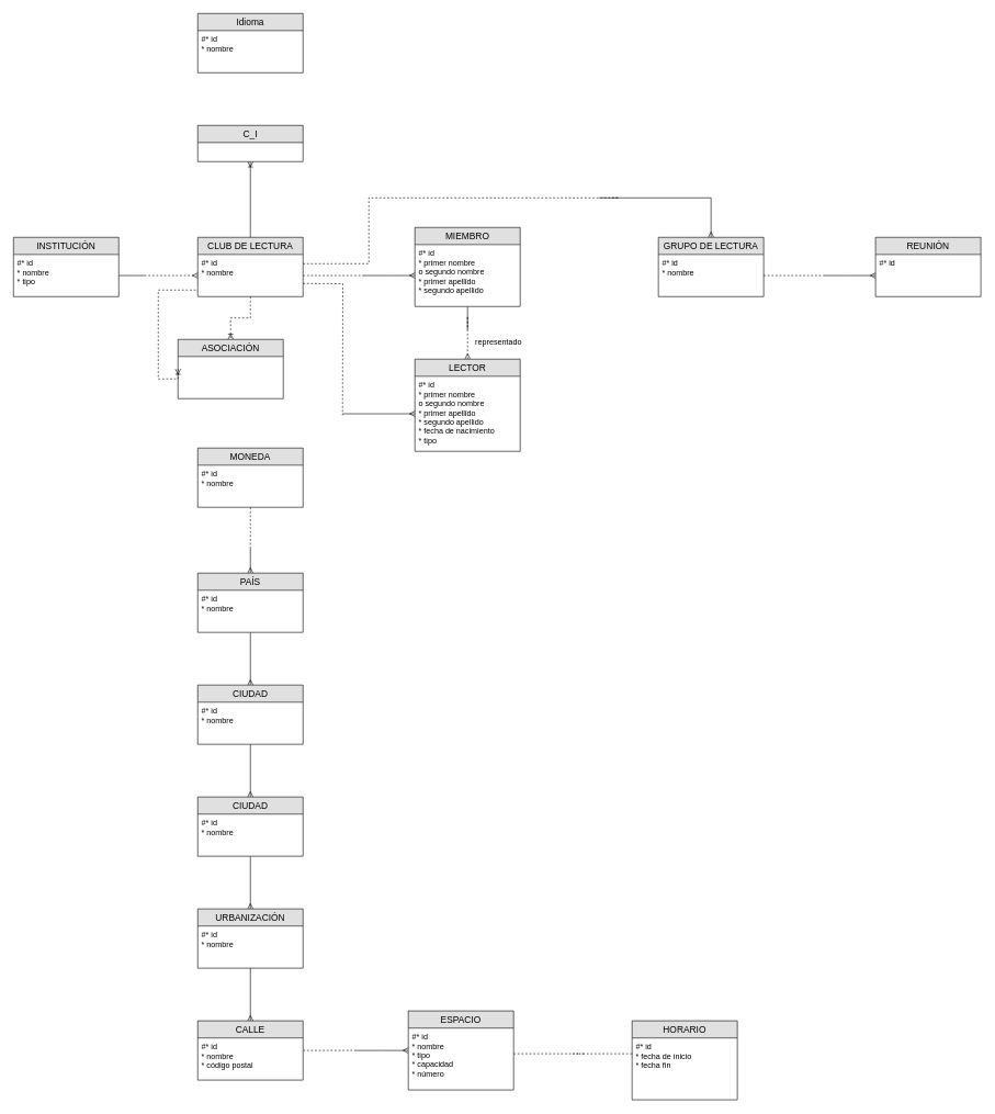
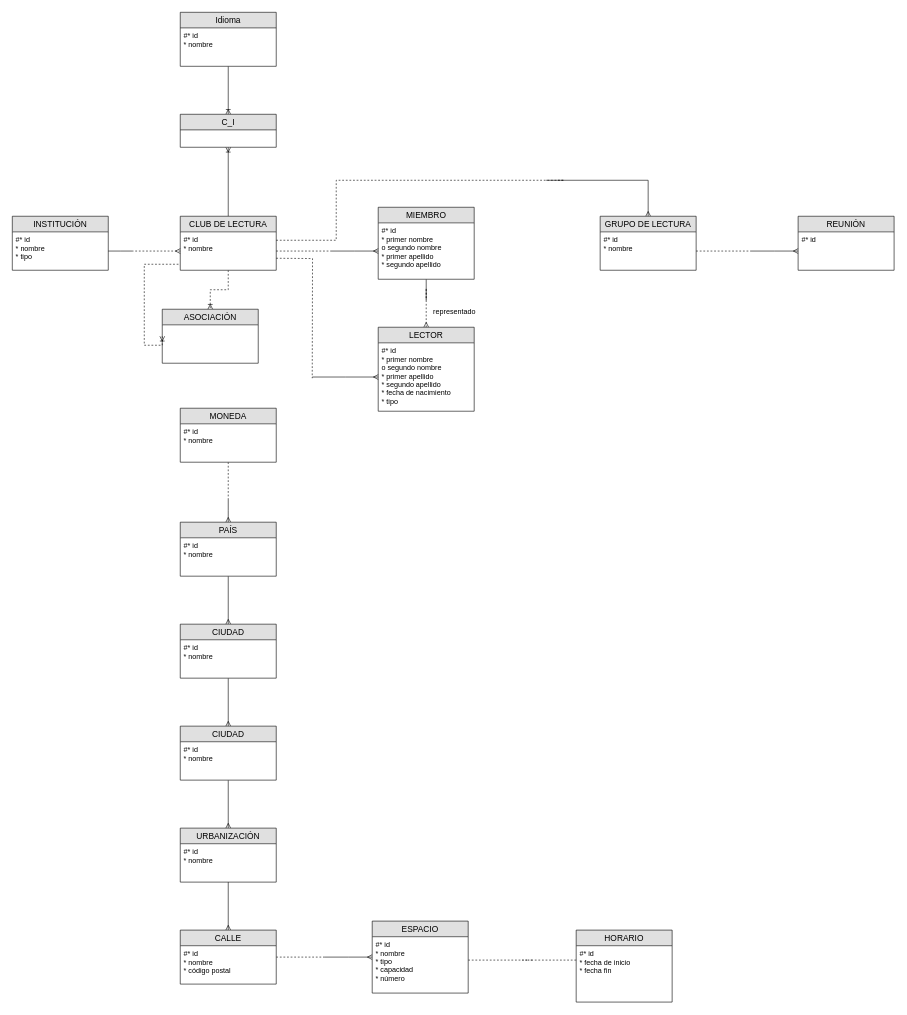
  <mxCell id="0" />
  <mxCell id="1" parent="0" />
  <mxCell id="2" value="INSTITUCIÓN" style="swimlane;fontStyle=0;childLayout=stackLayout;horizontal=1;startSize=26;fillColor=#e0e0e0;horizontalStack=0;resizeParent=1;resizeParentMax=0;resizeLast=0;collapsible=1;marginBottom=0;swimlaneFillColor=#ffffff;align=center;fontSize=14;" vertex="1" parent="1"><mxGeometry x="20" y="360" width="160" height="90" as="geometry" /></mxCell>
  <mxCell id="3" value="#* id&#10;* nombre&#10;* tipo" style="text;strokeColor=none;fillColor=none;spacingLeft=4;spacingRight=4;overflow=hidden;rotatable=0;points=[[0,0.5],[1,0.5]];portConstraint=eastwest;fontSize=12;" vertex="1" parent="2"><mxGeometry y="26" width="160" height="64" as="geometry" /></mxCell>
  <mxCell id="4" style="edgeStyle=orthogonalEdgeStyle;rounded=0;orthogonalLoop=1;jettySize=auto;html=1;exitX=1;exitY=0.5;exitDx=0;exitDy=0;endArrow=none;endFill=0;" edge="1" parent="1" source="3"><mxGeometry relative="1" as="geometry"><mxPoint x="220" y="418" as="targetPoint" /></mxGeometry></mxCell>
  <mxCell id="5" value="" style="edgeStyle=orthogonalEdgeStyle;rounded=0;orthogonalLoop=1;jettySize=auto;html=1;startArrow=none;startFill=0;endArrow=ERoneToMany;endFill=0;" edge="1" parent="1" source="7" target="11"><mxGeometry relative="1" as="geometry" /></mxCell>
  <mxCell id="6" value="" style="edgeStyle=orthogonalEdgeStyle;rounded=0;orthogonalLoop=1;jettySize=auto;html=1;dashed=1;startArrow=none;startFill=0;endArrow=ERoneToMany;endFill=0;" edge="1" parent="1" source="7" target="9"><mxGeometry relative="1" as="geometry" /></mxCell>
  <mxCell id="7" value="CLUB DE LECTURA" style="swimlane;fontStyle=0;childLayout=stackLayout;horizontal=1;startSize=26;fillColor=#e0e0e0;horizontalStack=0;resizeParent=1;resizeParentMax=0;resizeLast=0;collapsible=1;marginBottom=0;swimlaneFillColor=#ffffff;align=center;fontSize=14;" vertex="1" parent="1"><mxGeometry x="300" y="360" width="160" height="90" as="geometry" /></mxCell>
  <mxCell id="8" value="#* id&#10;* nombre" style="text;strokeColor=none;fillColor=none;spacingLeft=4;spacingRight=4;overflow=hidden;rotatable=0;points=[[0,0.5],[1,0.5]];portConstraint=eastwest;fontSize=12;" vertex="1" parent="7"><mxGeometry y="26" width="160" height="64" as="geometry" /></mxCell>
  <mxCell id="9" value="ASOCIACIÓN" style="swimlane;fontStyle=0;childLayout=stackLayout;horizontal=1;startSize=26;fillColor=#e0e0e0;horizontalStack=0;resizeParent=1;resizeParentMax=0;resizeLast=0;collapsible=1;marginBottom=0;swimlaneFillColor=#ffffff;align=center;fontSize=14;" vertex="1" parent="1"><mxGeometry x="270" y="515" width="160" height="90" as="geometry" /></mxCell>
+ <mxCell id="10" value="" style="edgeStyle=orthogonalEdgeStyle;rounded=0;orthogonalLoop=1;jettySize=auto;html=1;startArrow=ERoneToMany;startFill=0;endArrow=none;endFill=0;" edge="1" parent="1" source="11" target="12"><mxGeometry relative="1" as="geometry" /></mxCell>
  <mxCell id="11" value="C_I" style="swimlane;fontStyle=0;childLayout=stackLayout;horizontal=1;startSize=26;fillColor=#e0e0e0;horizontalStack=0;resizeParent=1;resizeParentMax=0;resizeLast=0;collapsible=1;marginBottom=0;swimlaneFillColor=#ffffff;align=center;fontSize=14;" vertex="1" parent="1"><mxGeometry x="300" y="190" width="160" height="55" as="geometry" /></mxCell>
  <mxCell id="12" value="Idioma" style="swimlane;fontStyle=0;childLayout=stackLayout;horizontal=1;startSize=26;fillColor=#e0e0e0;horizontalStack=0;resizeParent=1;resizeParentMax=0;resizeLast=0;collapsible=1;marginBottom=0;swimlaneFillColor=#ffffff;align=center;fontSize=14;" vertex="1" parent="1"><mxGeometry x="300" y="20" width="160" height="90" as="geometry" /></mxCell>
  <mxCell id="13" value="#* id&#10;* nombre" style="text;strokeColor=none;fillColor=none;spacingLeft=4;spacingRight=4;overflow=hidden;rotatable=0;points=[[0,0.5],[1,0.5]];portConstraint=eastwest;fontSize=12;" vertex="1" parent="12"><mxGeometry y="26" width="160" height="64" as="geometry" /></mxCell>
  <mxCell id="14" style="edgeStyle=orthogonalEdgeStyle;rounded=0;orthogonalLoop=1;jettySize=auto;html=1;exitX=0;exitY=0.5;exitDx=0;exitDy=0;endArrow=none;endFill=0;dashed=1;startArrow=ERmany;startFill=0;" edge="1" parent="1" source="8"><mxGeometry relative="1" as="geometry"><mxPoint x="220" y="418" as="targetPoint" /></mxGeometry></mxCell>
  <mxCell id="15" style="edgeStyle=orthogonalEdgeStyle;rounded=0;orthogonalLoop=1;jettySize=auto;html=1;exitX=1;exitY=0.5;exitDx=0;exitDy=0;startArrow=none;startFill=0;endArrow=none;endFill=0;dashed=1;" edge="1" parent="1" source="8"><mxGeometry relative="1" as="geometry"><mxPoint x="550" y="418" as="targetPoint" /></mxGeometry></mxCell>
  <mxCell id="16" value="" style="edgeStyle=orthogonalEdgeStyle;rounded=0;orthogonalLoop=1;jettySize=auto;html=1;startArrow=none;startFill=0;endArrow=none;endFill=0;" edge="1" parent="1" source="17"><mxGeometry relative="1" as="geometry"><mxPoint x="710" y="500" as="targetPoint" /><Array as="points"><mxPoint x="710" y="465" /><mxPoint x="710" y="465" /></Array></mxGeometry></mxCell>
  <mxCell id="17" value="MIEMBRO" style="swimlane;fontStyle=0;childLayout=stackLayout;horizontal=1;startSize=26;fillColor=#e0e0e0;horizontalStack=0;resizeParent=1;resizeParentMax=0;resizeLast=0;collapsible=1;marginBottom=0;swimlaneFillColor=#ffffff;align=center;fontSize=14;" vertex="1" parent="1"><mxGeometry x="630" y="345" width="160" height="120" as="geometry" /></mxCell>
  <mxCell id="18" value="#* id&#10;* primer nombre&#10;o segundo nombre&#10;* primer apellido&#10;* segundo apellido" style="text;strokeColor=none;fillColor=none;spacingLeft=4;spacingRight=4;overflow=hidden;rotatable=0;points=[[0,0.5],[1,0.5]];portConstraint=eastwest;fontSize=12;" vertex="1" parent="17"><mxGeometry y="26" width="160" height="94" as="geometry" /></mxCell>
  <mxCell id="19" value="" style="edgeStyle=orthogonalEdgeStyle;rounded=0;orthogonalLoop=1;jettySize=auto;html=1;dashed=1;startArrow=ERmany;startFill=0;endArrow=none;endFill=0;" edge="1" parent="1" source="20"><mxGeometry relative="1" as="geometry"><mxPoint x="710" y="500" as="targetPoint" /><Array as="points"><mxPoint x="710" y="480" /><mxPoint x="710" y="480" /></Array></mxGeometry></mxCell>
  <mxCell id="20" value="LECTOR" style="swimlane;fontStyle=0;childLayout=stackLayout;horizontal=1;startSize=26;fillColor=#e0e0e0;horizontalStack=0;resizeParent=1;resizeParentMax=0;resizeLast=0;collapsible=1;marginBottom=0;swimlaneFillColor=#ffffff;align=center;fontSize=14;" vertex="1" parent="1"><mxGeometry x="630" y="545" width="160" height="140" as="geometry" /></mxCell>
  <mxCell id="21" value="#* id&#10;* primer nombre&#10;o segundo nombre&#10;* primer apellido&#10;* segundo apellido&#10;* fecha de nacimiento&#10;* tipo" style="text;strokeColor=none;fillColor=none;spacingLeft=4;spacingRight=4;overflow=hidden;rotatable=0;points=[[0,0.5],[1,0.5]];portConstraint=eastwest;fontSize=12;" vertex="1" parent="20"><mxGeometry y="26" width="160" height="114" as="geometry" /></mxCell>
  <mxCell id="22" style="edgeStyle=orthogonalEdgeStyle;rounded=0;orthogonalLoop=1;jettySize=auto;html=1;exitX=0;exitY=0.5;exitDx=0;exitDy=0;startArrow=ERmany;startFill=0;endArrow=none;endFill=0;" edge="1" parent="1" source="18"><mxGeometry relative="1" as="geometry"><mxPoint x="550" y="418" as="targetPoint" /></mxGeometry></mxCell>
  <mxCell id="23" style="edgeStyle=orthogonalEdgeStyle;rounded=0;orthogonalLoop=1;jettySize=auto;html=1;exitX=0.5;exitY=0;exitDx=0;exitDy=0;startArrow=ERmany;startFill=0;endArrow=none;endFill=0;" edge="1" parent="1" source="24"><mxGeometry relative="1" as="geometry"><mxPoint x="910" y="300" as="targetPoint" /><Array as="points"><mxPoint x="1080" y="300" /></Array></mxGeometry></mxCell>
  <mxCell id="24" value="GRUPO DE LECTURA" style="swimlane;fontStyle=0;childLayout=stackLayout;horizontal=1;startSize=26;fillColor=#e0e0e0;horizontalStack=0;resizeParent=1;resizeParentMax=0;resizeLast=0;collapsible=1;marginBottom=0;swimlaneFillColor=#ffffff;align=center;fontSize=14;" vertex="1" parent="1"><mxGeometry x="1000" y="360" width="160" height="90" as="geometry" /></mxCell>
  <mxCell id="25" value="#* id&#10;* nombre" style="text;strokeColor=none;fillColor=none;spacingLeft=4;spacingRight=4;overflow=hidden;rotatable=0;points=[[0,0.5],[1,0.5]];portConstraint=eastwest;fontSize=12;" vertex="1" parent="24"><mxGeometry y="26" width="160" height="64" as="geometry" /></mxCell>
  <mxCell id="26" style="edgeStyle=orthogonalEdgeStyle;rounded=0;orthogonalLoop=1;jettySize=auto;html=1;exitX=1;exitY=0.5;exitDx=0;exitDy=0;startArrow=none;startFill=0;endArrow=none;endFill=0;dashed=1;" edge="1" parent="1"><mxGeometry relative="1" as="geometry"><mxPoint x="930" y="300" as="targetPoint" /><mxPoint x="460" y="400" as="sourcePoint" /><Array as="points"><mxPoint x="560" y="400" /><mxPoint x="560" y="300" /><mxPoint x="940" y="300" /></Array></mxGeometry></mxCell>
  <mxCell id="27" style="edgeStyle=orthogonalEdgeStyle;rounded=0;orthogonalLoop=1;jettySize=auto;html=1;startArrow=none;startFill=0;endArrow=none;endFill=0;dashed=1;" edge="1" parent="1" source="25"><mxGeometry relative="1" as="geometry"><mxPoint x="1250" y="418" as="targetPoint" /></mxGeometry></mxCell>
  <mxCell id="28" value="REUNIÓN" style="swimlane;fontStyle=0;childLayout=stackLayout;horizontal=1;startSize=26;fillColor=#e0e0e0;horizontalStack=0;resizeParent=1;resizeParentMax=0;resizeLast=0;collapsible=1;marginBottom=0;swimlaneFillColor=#ffffff;align=center;fontSize=14;" vertex="1" parent="1"><mxGeometry x="1330" y="360" width="160" height="90" as="geometry" /></mxCell>
  <mxCell id="29" value="#* id" style="text;strokeColor=none;fillColor=none;spacingLeft=4;spacingRight=4;overflow=hidden;rotatable=0;points=[[0,0.5],[1,0.5]];portConstraint=eastwest;fontSize=12;" vertex="1" parent="28"><mxGeometry y="26" width="160" height="64" as="geometry" /></mxCell>
  <mxCell id="30" style="edgeStyle=orthogonalEdgeStyle;rounded=0;orthogonalLoop=1;jettySize=auto;html=1;exitX=0;exitY=0.5;exitDx=0;exitDy=0;startArrow=ERmany;startFill=0;endArrow=none;endFill=0;" edge="1" parent="1" source="29"><mxGeometry relative="1" as="geometry"><mxPoint x="1250" y="418" as="targetPoint" /></mxGeometry></mxCell>
  <mxCell id="31" style="edgeStyle=orthogonalEdgeStyle;rounded=0;orthogonalLoop=1;jettySize=auto;html=1;exitX=0;exitY=0.5;exitDx=0;exitDy=0;endArrow=none;endFill=0;dashed=1;startArrow=ERoneToMany;startFill=0;entryX=-0.012;entryY=0.875;entryDx=0;entryDy=0;entryPerimeter=0;" edge="1" parent="1" source="9" target="8"><mxGeometry relative="1" as="geometry"><mxPoint x="270" y="440" as="targetPoint" /><mxPoint x="300" y="430" as="sourcePoint" /><Array as="points"><mxPoint x="240" y="575" /><mxPoint x="240" y="440" /><mxPoint x="298" y="440" /></Array></mxGeometry></mxCell>
  <mxCell id="32" value="" style="edgeStyle=orthogonalEdgeStyle;rounded=0;orthogonalLoop=1;jettySize=auto;html=1;dashed=1;startArrow=none;startFill=0;endArrow=none;endFill=0;" edge="1" parent="1" source="33"><mxGeometry relative="1" as="geometry"><mxPoint x="380" y="830" as="targetPoint" /></mxGeometry></mxCell>
  <mxCell id="33" value="MONEDA" style="swimlane;fontStyle=0;childLayout=stackLayout;horizontal=1;startSize=26;fillColor=#e0e0e0;horizontalStack=0;resizeParent=1;resizeParentMax=0;resizeLast=0;collapsible=1;marginBottom=0;swimlaneFillColor=#ffffff;align=center;fontSize=14;" vertex="1" parent="1"><mxGeometry x="300" y="680" width="160" height="90" as="geometry" /></mxCell>
  <mxCell id="34" value="#* id&#10;* nombre" style="text;strokeColor=none;fillColor=none;spacingLeft=4;spacingRight=4;overflow=hidden;rotatable=0;points=[[0,0.5],[1,0.5]];portConstraint=eastwest;fontSize=12;" vertex="1" parent="33"><mxGeometry y="26" width="160" height="64" as="geometry" /></mxCell>
  <mxCell id="35" value="" style="edgeStyle=orthogonalEdgeStyle;rounded=0;orthogonalLoop=1;jettySize=auto;html=1;startArrow=ERmany;startFill=0;endArrow=none;endFill=0;" edge="1" parent="1" source="37"><mxGeometry relative="1" as="geometry"><mxPoint x="380" y="830" as="targetPoint" /></mxGeometry></mxCell>
  <mxCell id="36" value="" style="edgeStyle=orthogonalEdgeStyle;rounded=0;orthogonalLoop=1;jettySize=auto;html=1;startArrow=none;startFill=0;endArrow=ERmany;endFill=0;" edge="1" parent="1" source="37" target="40"><mxGeometry relative="1" as="geometry" /></mxCell>
  <mxCell id="37" value="PAÍS" style="swimlane;fontStyle=0;childLayout=stackLayout;horizontal=1;startSize=26;fillColor=#e0e0e0;horizontalStack=0;resizeParent=1;resizeParentMax=0;resizeLast=0;collapsible=1;marginBottom=0;swimlaneFillColor=#ffffff;align=center;fontSize=14;" vertex="1" parent="1"><mxGeometry x="300" y="870" width="160" height="90" as="geometry" /></mxCell>
  <mxCell id="38" value="#* id&#10;* nombre" style="text;strokeColor=none;fillColor=none;spacingLeft=4;spacingRight=4;overflow=hidden;rotatable=0;points=[[0,0.5],[1,0.5]];portConstraint=eastwest;fontSize=12;" vertex="1" parent="37"><mxGeometry y="26" width="160" height="64" as="geometry" /></mxCell>
  <mxCell id="39" value="" style="edgeStyle=orthogonalEdgeStyle;rounded=0;orthogonalLoop=1;jettySize=auto;html=1;startArrow=none;startFill=0;endArrow=ERmany;endFill=0;" edge="1" parent="1" source="40" target="43"><mxGeometry relative="1" as="geometry" /></mxCell>
  <mxCell id="40" value="CIUDAD" style="swimlane;fontStyle=0;childLayout=stackLayout;horizontal=1;startSize=26;fillColor=#e0e0e0;horizontalStack=0;resizeParent=1;resizeParentMax=0;resizeLast=0;collapsible=1;marginBottom=0;swimlaneFillColor=#ffffff;align=center;fontSize=14;" vertex="1" parent="1"><mxGeometry x="300" y="1040" width="160" height="90" as="geometry" /></mxCell>
  <mxCell id="41" value="#* id&#10;* nombre" style="text;strokeColor=none;fillColor=none;spacingLeft=4;spacingRight=4;overflow=hidden;rotatable=0;points=[[0,0.5],[1,0.5]];portConstraint=eastwest;fontSize=12;" vertex="1" parent="40"><mxGeometry y="26" width="160" height="64" as="geometry" /></mxCell>
  <mxCell id="42" value="" style="edgeStyle=orthogonalEdgeStyle;rounded=0;orthogonalLoop=1;jettySize=auto;html=1;startArrow=none;startFill=0;endArrow=ERmany;endFill=0;" edge="1" parent="1" source="43" target="46"><mxGeometry relative="1" as="geometry" /></mxCell>
  <mxCell id="43" value="CIUDAD" style="swimlane;fontStyle=0;childLayout=stackLayout;horizontal=1;startSize=26;fillColor=#e0e0e0;horizontalStack=0;resizeParent=1;resizeParentMax=0;resizeLast=0;collapsible=1;marginBottom=0;swimlaneFillColor=#ffffff;align=center;fontSize=14;" vertex="1" parent="1"><mxGeometry x="300" y="1210" width="160" height="90" as="geometry" /></mxCell>
  <mxCell id="44" value="#* id&#10;* nombre" style="text;strokeColor=none;fillColor=none;spacingLeft=4;spacingRight=4;overflow=hidden;rotatable=0;points=[[0,0.5],[1,0.5]];portConstraint=eastwest;fontSize=12;" vertex="1" parent="43"><mxGeometry y="26" width="160" height="64" as="geometry" /></mxCell>
  <mxCell id="45" value="" style="edgeStyle=orthogonalEdgeStyle;rounded=0;orthogonalLoop=1;jettySize=auto;html=1;startArrow=none;startFill=0;endArrow=ERmany;endFill=0;" edge="1" parent="1" source="46" target="49"><mxGeometry relative="1" as="geometry" /></mxCell>
  <mxCell id="46" value="URBANIZACIÓN" style="swimlane;fontStyle=0;childLayout=stackLayout;horizontal=1;startSize=26;fillColor=#e0e0e0;horizontalStack=0;resizeParent=1;resizeParentMax=0;resizeLast=0;collapsible=1;marginBottom=0;swimlaneFillColor=#ffffff;align=center;fontSize=14;" vertex="1" parent="1"><mxGeometry x="300" y="1380" width="160" height="90" as="geometry" /></mxCell>
  <mxCell id="47" value="#* id&#10;* nombre" style="text;strokeColor=none;fillColor=none;spacingLeft=4;spacingRight=4;overflow=hidden;rotatable=0;points=[[0,0.5],[1,0.5]];portConstraint=eastwest;fontSize=12;" vertex="1" parent="46"><mxGeometry y="26" width="160" height="64" as="geometry" /></mxCell>
  <mxCell id="48" style="edgeStyle=orthogonalEdgeStyle;rounded=0;orthogonalLoop=1;jettySize=auto;html=1;startArrow=none;startFill=0;endArrow=none;endFill=0;dashed=1;" edge="1" parent="1" source="49"><mxGeometry relative="1" as="geometry"><mxPoint x="540" y="1595" as="targetPoint" /></mxGeometry></mxCell>
  <mxCell id="49" value="CALLE" style="swimlane;fontStyle=0;childLayout=stackLayout;horizontal=1;startSize=26;fillColor=#e0e0e0;horizontalStack=0;resizeParent=1;resizeParentMax=0;resizeLast=0;collapsible=1;marginBottom=0;swimlaneFillColor=#ffffff;align=center;fontSize=14;" vertex="1" parent="1"><mxGeometry x="300" y="1550" width="160" height="90" as="geometry" /></mxCell>
  <mxCell id="50" value="#* id&#10;* nombre&#10;* código postal" style="text;strokeColor=none;fillColor=none;spacingLeft=4;spacingRight=4;overflow=hidden;rotatable=0;points=[[0,0.5],[1,0.5]];portConstraint=eastwest;fontSize=12;" vertex="1" parent="49"><mxGeometry y="26" width="160" height="64" as="geometry" /></mxCell>
  <mxCell id="51" style="edgeStyle=orthogonalEdgeStyle;rounded=0;orthogonalLoop=1;jettySize=auto;html=1;startArrow=ERmany;startFill=0;endArrow=none;endFill=0;" edge="1" parent="1" source="53"><mxGeometry relative="1" as="geometry"><mxPoint x="540" y="1595" as="targetPoint" /></mxGeometry></mxCell>
  <mxCell id="52" style="edgeStyle=orthogonalEdgeStyle;rounded=0;orthogonalLoop=1;jettySize=auto;html=1;dashed=1;startArrow=none;startFill=0;endArrow=none;endFill=0;" edge="1" parent="1" source="53"><mxGeometry relative="1" as="geometry"><mxPoint x="870" y="1600" as="targetPoint" /><Array as="points"><mxPoint x="880" y="1600" /></Array></mxGeometry></mxCell>
  <mxCell id="53" value="ESPACIO" style="swimlane;fontStyle=0;childLayout=stackLayout;horizontal=1;startSize=26;fillColor=#e0e0e0;horizontalStack=0;resizeParent=1;resizeParentMax=0;resizeLast=0;collapsible=1;marginBottom=0;swimlaneFillColor=#ffffff;align=center;fontSize=14;" vertex="1" parent="1"><mxGeometry x="620" y="1535" width="160" height="120" as="geometry" /></mxCell>
  <mxCell id="54" value="#* id&#10;* nombre&#10;* tipo&#10;* capacidad&#10;* número" style="text;strokeColor=none;fillColor=none;spacingLeft=4;spacingRight=4;overflow=hidden;rotatable=0;points=[[0,0.5],[1,0.5]];portConstraint=eastwest;fontSize=12;" vertex="1" parent="53"><mxGeometry y="26" width="160" height="94" as="geometry" /></mxCell>
  <mxCell id="55" value="HORARIO" style="swimlane;fontStyle=0;childLayout=stackLayout;horizontal=1;startSize=26;fillColor=#e0e0e0;horizontalStack=0;resizeParent=1;resizeParentMax=0;resizeLast=0;collapsible=1;marginBottom=0;swimlaneFillColor=#ffffff;align=center;fontSize=14;" vertex="1" parent="1"><mxGeometry x="960" y="1550" width="160" height="120" as="geometry" /></mxCell>
  <mxCell id="56" value="#* id&#10;* fecha de inicio&#10;* fecha fin" style="text;strokeColor=none;fillColor=none;spacingLeft=4;spacingRight=4;overflow=hidden;rotatable=0;points=[[0,0.5],[1,0.5]];portConstraint=eastwest;fontSize=12;" vertex="1" parent="55"><mxGeometry y="26" width="160" height="94" as="geometry" /></mxCell>
  <mxCell id="57" style="edgeStyle=orthogonalEdgeStyle;rounded=0;orthogonalLoop=1;jettySize=auto;html=1;dashed=1;startArrow=none;startFill=0;endArrow=none;endFill=0;" edge="1" parent="1" source="56"><mxGeometry relative="1" as="geometry"><mxPoint x="890" y="1600" as="targetPoint" /><Array as="points"><mxPoint x="880" y="1600" /></Array></mxGeometry></mxCell>
  <mxCell id="58" style="edgeStyle=orthogonalEdgeStyle;rounded=0;orthogonalLoop=1;jettySize=auto;html=1;exitX=1;exitY=0.5;exitDx=0;exitDy=0;startArrow=none;startFill=0;endArrow=none;endFill=0;dashed=1;" edge="1" parent="1"><mxGeometry relative="1" as="geometry"><mxPoint x="520" y="630" as="targetPoint" /><mxPoint x="460" y="430" as="sourcePoint" /></mxGeometry></mxCell>
  <mxCell id="59" style="edgeStyle=orthogonalEdgeStyle;rounded=0;orthogonalLoop=1;jettySize=auto;html=1;startArrow=ERmany;startFill=0;endArrow=none;endFill=0;" edge="1" parent="1" source="21"><mxGeometry relative="1" as="geometry"><mxPoint x="520" y="628" as="targetPoint" /></mxGeometry></mxCell>
  <mxCell id="60" value="representado" style="text;html=1;resizable=0;points=[];autosize=1;align=left;verticalAlign=top;spacingTop=-4;" vertex="1" parent="1"><mxGeometry x="720" y="510" width="90" height="20" as="geometry" /></mxCell>
